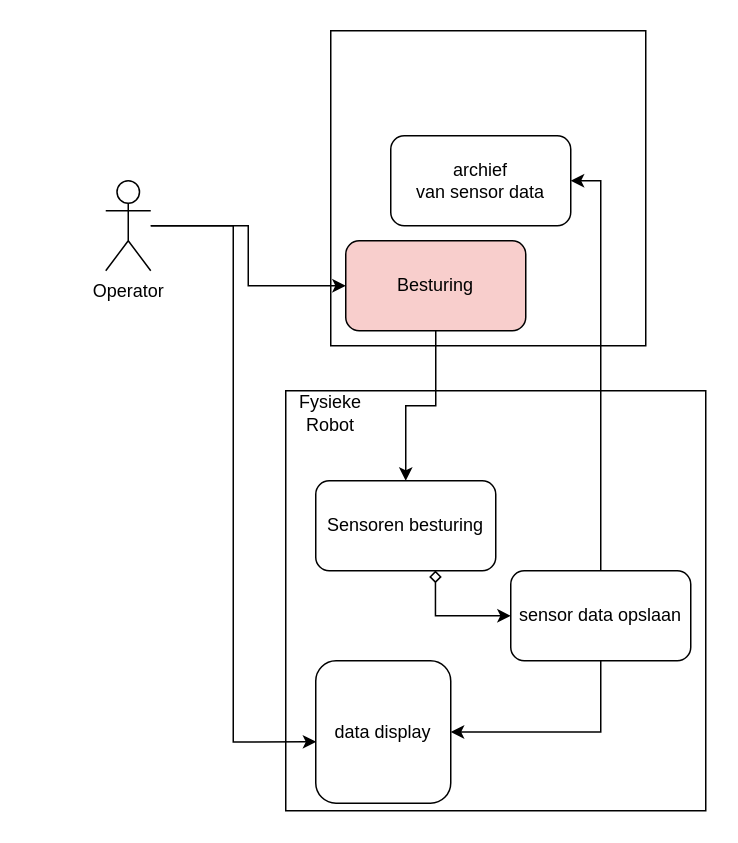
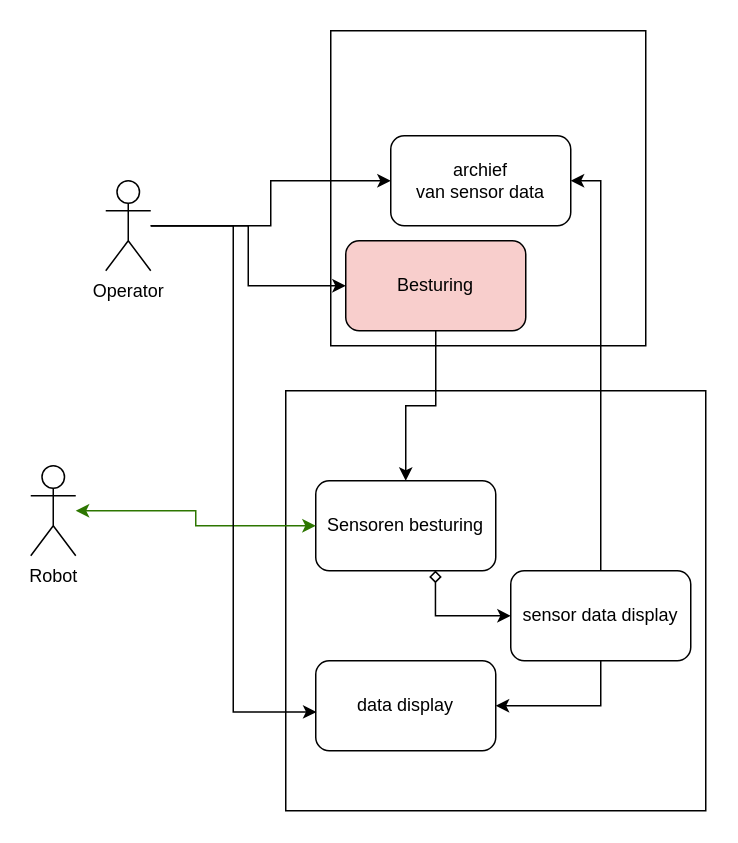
  <mxCell id="0" />
  <mxCell id="1" parent="0" />
  <mxCell id="2" value="" style="rounded=0;whiteSpace=wrap;html=1;" vertex="1" parent="1"><mxGeometry x="220" y="20" width="210" height="210" as="geometry" /></mxCell>
  <mxCell id="3" value="" style="whiteSpace=wrap;html=1;aspect=fixed;" vertex="1" parent="1"><mxGeometry x="190" y="260" width="280" height="280" as="geometry" /></mxCell>
  <mxCell id="4" style="edgeStyle=orthogonalEdgeStyle;rounded=0;orthogonalLoop=1;jettySize=auto;html=1;entryX=0;entryY=0.5;entryDx=0;entryDy=0;" edge="1" parent="1" source="6" target="10"><mxGeometry relative="1" as="geometry" /></mxCell>
+ <mxCell id="5" style="edgeStyle=orthogonalEdgeStyle;rounded=0;orthogonalLoop=1;jettySize=auto;html=1;" edge="1" parent="1" source="6" target="12"><mxGeometry relative="1" as="geometry" /></mxCell>
  <mxCell id="6" value="Operator" style="shape=umlActor;verticalLabelPosition=bottom;verticalAlign=top;html=1;outlineConnect=0;" vertex="1" parent="1"><mxGeometry x="70" y="120" width="30" height="60" as="geometry" /></mxCell>
- <mxCell id="8" value="Fysieke Robot" style="text;html=1;strokeColor=none;fillColor=none;align=center;verticalAlign=middle;whiteSpace=wrap;rounded=0;" vertex="1" parent="1"><mxGeometry x="190" y="260" width="60" height="30" as="geometry" /></mxCell>
+ <mxCell id="7" value="Robot" style="shape=umlActor;verticalLabelPosition=bottom;verticalAlign=top;html=1;outlineConnect=0;" vertex="1" parent="1"><mxGeometry x="20" y="310" width="30" height="60" as="geometry" /></mxCell>
  <mxCell id="9" style="edgeStyle=orthogonalEdgeStyle;rounded=0;orthogonalLoop=1;jettySize=auto;html=1;" edge="1" parent="1" source="10" target="11"><mxGeometry relative="1" as="geometry" /></mxCell>
  <mxCell id="10" value="Besturing" style="rounded=1;whiteSpace=wrap;html=1;fillColor=#f8cecc;" vertex="1" parent="1"><mxGeometry x="230" y="160" width="120" height="60" as="geometry" /></mxCell>
  <mxCell id="11" value="Sensoren besturing" style="rounded=1;whiteSpace=wrap;html=1;" vertex="1" parent="1"><mxGeometry x="210" y="320" width="120" height="60" as="geometry" /></mxCell>
  <mxCell id="12" value="archief&lt;br&gt;van sensor data" style="rounded=1;whiteSpace=wrap;html=1;" vertex="1" parent="1"><mxGeometry x="260" y="90" width="120" height="60" as="geometry" /></mxCell>
- <mxCell id="14" value="data display" style="rounded=1;whiteSpace=wrap;html=1;" vertex="1" parent="1"><mxGeometry x="210" y="440" width="90" height="95" as="geometry" /></mxCell>
+ <mxCell id="13" style="edgeStyle=orthogonalEdgeStyle;rounded=0;orthogonalLoop=1;jettySize=auto;html=1;entryX=0;entryY=0.5;entryDx=0;entryDy=0;fillColor=#60a917;strokeColor=#2D7600;startArrow=classic;startFill=1;" edge="1" parent="1" source="7" target="11"><mxGeometry relative="1" as="geometry" /></mxCell>
+ <mxCell id="14" value="data display" style="rounded=1;whiteSpace=wrap;html=1;" vertex="1" parent="1"><mxGeometry x="210" y="440" width="120" height="60" as="geometry" /></mxCell>
  <mxCell id="15" style="edgeStyle=orthogonalEdgeStyle;rounded=0;orthogonalLoop=1;jettySize=auto;html=1;entryX=0.004;entryY=0.569;entryDx=0;entryDy=0;entryPerimeter=0;" edge="1" parent="1" source="6" target="14"><mxGeometry relative="1" as="geometry" /></mxCell>
  <mxCell id="16" style="edgeStyle=orthogonalEdgeStyle;rounded=0;orthogonalLoop=1;jettySize=auto;html=1;entryX=1;entryY=0.5;entryDx=0;entryDy=0;" edge="1" parent="1" source="18" target="12"><mxGeometry relative="1" as="geometry" /></mxCell>
  <mxCell id="17" style="edgeStyle=orthogonalEdgeStyle;rounded=0;orthogonalLoop=1;jettySize=auto;html=1;entryX=1;entryY=0.5;entryDx=0;entryDy=0;exitX=0.5;exitY=1;exitDx=0;exitDy=0;" edge="1" parent="1" source="18" target="14"><mxGeometry relative="1" as="geometry" /></mxCell>
- <mxCell id="18" value="sensor data opslaan" style="rounded=1;whiteSpace=wrap;html=1;" vertex="1" parent="1"><mxGeometry x="340" y="380" width="120" height="60" as="geometry" /></mxCell>
+ <mxCell id="18" value="sensor data display" style="rounded=1;whiteSpace=wrap;html=1;" vertex="1" parent="1"><mxGeometry x="340" y="380" width="120" height="60" as="geometry" /></mxCell>
  <mxCell id="19" style="edgeStyle=orthogonalEdgeStyle;rounded=0;orthogonalLoop=1;jettySize=auto;html=1;entryX=0.665;entryY=0.998;entryDx=0;entryDy=0;entryPerimeter=0;startArrow=classic;startFill=1;endArrow=diamond;endFill=0;" edge="1" parent="1" source="18" target="11"><mxGeometry relative="1" as="geometry" /></mxCell>
